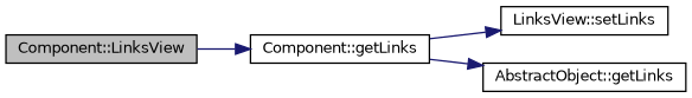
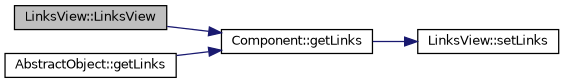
  digraph {
    rankdir=LR
    node [color=black fillcolor=white fontname=Helvetica fontsize=10 shape=record style=filled]
    edge [color=midnightblue fontname=Helvetica fontsize=10 labelfontname=Helvetica labelfontsize=10 style=solid]
-   n1 [fillcolor=grey75 fontcolor=black height=0.2 label="Component::LinksView" width=0.4]
+   n1 [fillcolor=grey75 fontcolor=black height=0.2 label="LinksView::LinksView" width=0.4]
    n2 [height=0.2 label="Component::getLinks" width=0.4]
    n3 [height=0.2 label="LinksView::setLinks" width=0.4]
    n4 [height=0.2 label="AbstractObject::getLinks" width=0.4]
    n1 -> n2
    n2 -> n3
-   n2 -> n4
+   n4 -> n2
  }
